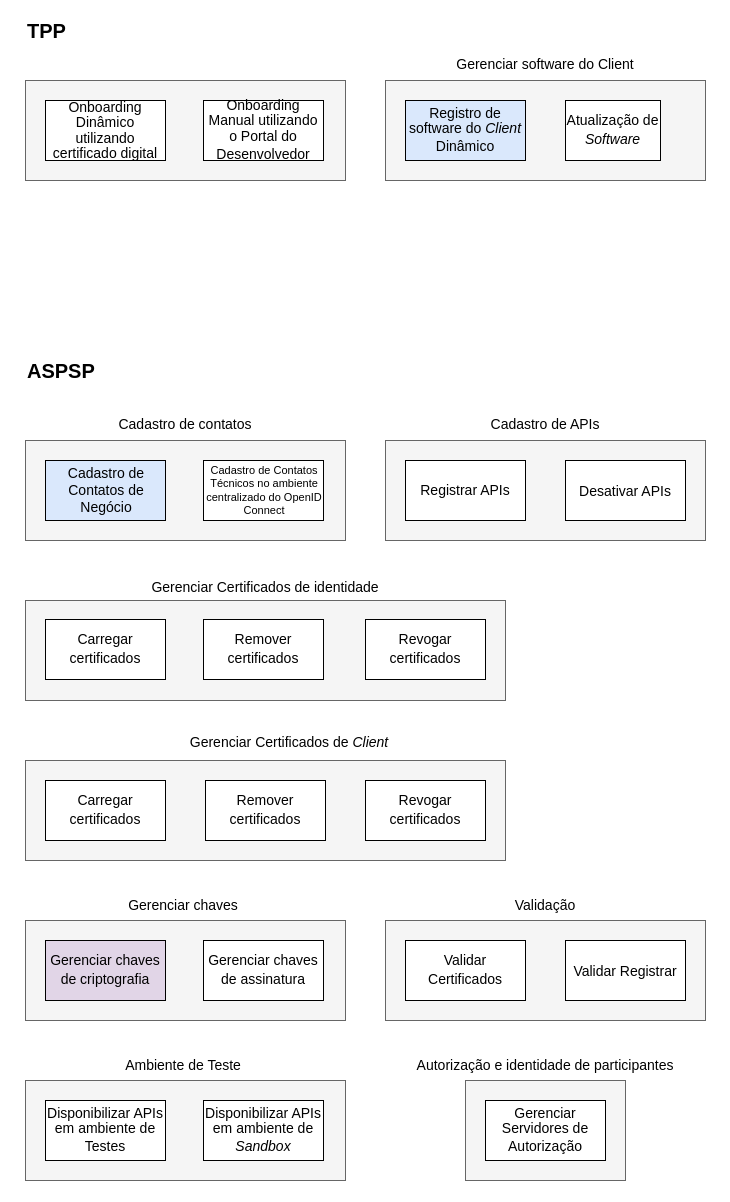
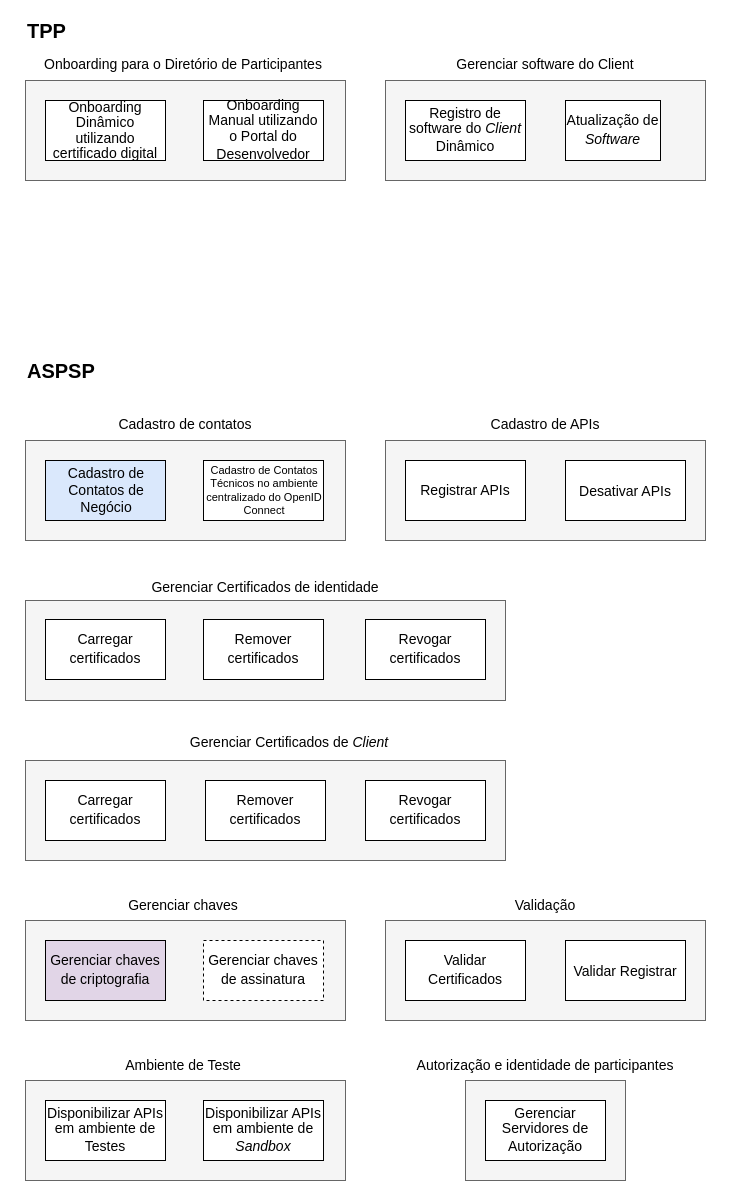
  <mxCell id="0" />
  <mxCell id="1" parent="0" />
  <mxCell id="2" value="" style="rounded=0;whiteSpace=wrap;html=1;fontSize=20;align=center;fillColor=#f5f5f5;strokeColor=#666666;fontColor=#333333;fontStyle=1" parent="1" vertex="1"><mxGeometry x="465" y="1080" width="160" height="100" as="geometry" /></mxCell>
  <mxCell id="3" value="" style="rounded=0;whiteSpace=wrap;html=1;fontSize=20;align=center;fillColor=#f5f5f5;strokeColor=#666666;fontColor=#333333;" parent="1" vertex="1"><mxGeometry x="25" y="1080" width="320" height="100" as="geometry" /></mxCell>
  <mxCell id="4" value="" style="rounded=0;whiteSpace=wrap;html=1;fontSize=20;align=center;fillColor=#f5f5f5;strokeColor=#666666;fontColor=#333333;fontStyle=1" parent="1" vertex="1"><mxGeometry x="385" y="920" width="320" height="100" as="geometry" /></mxCell>
  <mxCell id="5" value="" style="rounded=0;whiteSpace=wrap;html=1;fontSize=20;align=center;fillColor=#f5f5f5;strokeColor=#666666;fontColor=#333333;" parent="1" vertex="1"><mxGeometry x="25" y="920" width="320" height="100" as="geometry" /></mxCell>
  <mxCell id="6" value="" style="rounded=0;whiteSpace=wrap;html=1;fontSize=20;align=center;fillColor=#f5f5f5;strokeColor=#666666;fontColor=#333333;" parent="1" vertex="1"><mxGeometry x="25" y="760" width="480" height="100" as="geometry" /></mxCell>
  <mxCell id="7" value="" style="rounded=0;whiteSpace=wrap;html=1;fontSize=20;align=center;fillColor=#f5f5f5;strokeColor=#666666;fontColor=#333333;" parent="1" vertex="1"><mxGeometry x="25" y="600" width="480" height="100" as="geometry" /></mxCell>
  <mxCell id="8" value="" style="rounded=0;whiteSpace=wrap;html=1;fontSize=20;align=center;fillColor=#f5f5f5;strokeColor=#666666;fontColor=#333333;fontStyle=1" parent="1" vertex="1"><mxGeometry x="385" y="440" width="320" height="100" as="geometry" /></mxCell>
  <mxCell id="9" value="" style="rounded=0;whiteSpace=wrap;html=1;fontSize=20;align=center;fillColor=#f5f5f5;strokeColor=#666666;fontColor=#333333;" parent="1" vertex="1"><mxGeometry x="25" y="440" width="320" height="100" as="geometry" /></mxCell>
  <mxCell id="10" value="" style="rounded=0;whiteSpace=wrap;html=1;fontSize=20;align=center;fillColor=#f5f5f5;strokeColor=#666666;fontColor=#333333;" parent="1" vertex="1"><mxGeometry x="25" y="80" width="320" height="100" as="geometry" /></mxCell>
  <mxCell id="11" value="" style="rounded=0;whiteSpace=wrap;html=1;fontSize=20;align=center;fillColor=#f5f5f5;strokeColor=#666666;fontColor=#333333;" parent="1" vertex="1"><mxGeometry x="385" y="80" width="320" height="100" as="geometry" /></mxCell>
  <mxCell id="12" value="&lt;span style=&quot;font-family: &amp;#34;arial&amp;#34; , sans-serif ; font-size: 14px&quot;&gt;Gerenciar chaves&lt;/span&gt;" style="text;whiteSpace=wrap;html=1;fontSize=11;align=center;" parent="1" vertex="1"><mxGeometry x="73" y="890" width="220" height="30" as="geometry" /></mxCell>
  <mxCell id="13" value="&lt;font face=&quot;arial, sans-serif&quot;&gt;&lt;span style=&quot;font-size: 14px&quot;&gt;Validação&lt;/span&gt;&lt;/font&gt;" style="text;whiteSpace=wrap;html=1;fontSize=11;align=center;" parent="1" vertex="1"><mxGeometry x="435" y="890" width="220" height="30" as="geometry" /></mxCell>
  <mxCell id="14" value="TPP" style="text;html=1;strokeColor=none;fillColor=none;align=left;verticalAlign=middle;whiteSpace=wrap;rounded=0;fontSize=20;fontStyle=1" parent="1" vertex="1"><mxGeometry x="25" y="20" width="80" height="20" as="geometry" /></mxCell>
  <mxCell id="15" value="&lt;span lang=&quot;PT-BR&quot; style=&quot;font-size: 10.5pt ; line-height: 110% ; font-family: &amp;#34;arial&amp;#34; , sans-serif&quot;&gt;Onboarding Dinâmico utilizando certificado digital&lt;/span&gt;" style="rounded=0;whiteSpace=wrap;html=1;" parent="1" vertex="1"><mxGeometry x="45" y="100" width="120" height="60" as="geometry" /></mxCell>
  <mxCell id="16" value="&lt;span lang=&quot;PT-BR&quot; style=&quot;font-size: 10.5pt ; line-height: 15.4px ; font-family: &amp;#34;arial&amp;#34; , sans-serif&quot;&gt;Onboarding Manual utilizando o Portal do Desenvolvedor&lt;/span&gt;&lt;span style=&quot;font-size: medium&quot;&gt;&lt;/span&gt;" style="rounded=0;whiteSpace=wrap;html=1;" parent="1" vertex="1"><mxGeometry x="203" y="100" width="120" height="60" as="geometry" /></mxCell>
- <mxCell id="17" value="&lt;span lang=&quot;PT-BR&quot; style=&quot;font-size: 10.5pt ; line-height: 15.4px ; font-family: &amp;#34;arial&amp;#34; , sans-serif&quot;&gt;Registro de software do&amp;nbsp;&lt;i&gt;Client&lt;/i&gt; Dinâmico&lt;/span&gt;&lt;span style=&quot;font-size: medium&quot;&gt;&lt;/span&gt;" style="rounded=0;whiteSpace=wrap;html=1;fillColor=#dae8fc;" parent="1" vertex="1"><mxGeometry x="405" y="100" width="120" height="60" as="geometry" /></mxCell>
+ <mxCell id="17" value="&lt;span lang=&quot;PT-BR&quot; style=&quot;font-size: 10.5pt ; line-height: 15.4px ; font-family: &amp;#34;arial&amp;#34; , sans-serif&quot;&gt;Registro de software do&amp;nbsp;&lt;i&gt;Client&lt;/i&gt; Dinâmico&lt;/span&gt;&lt;span style=&quot;font-size: medium&quot;&gt;&lt;/span&gt;" style="rounded=0;whiteSpace=wrap;html=1;" parent="1" vertex="1"><mxGeometry x="405" y="100" width="120" height="60" as="geometry" /></mxCell>
  <mxCell id="18" value="&lt;span lang=&quot;PT-BR&quot; style=&quot;font-size: 10.5pt ; line-height: 15.4px ; font-family: &amp;#34;arial&amp;#34; , sans-serif&quot;&gt;Atualização de &lt;i&gt;Software&lt;/i&gt;&lt;/span&gt;&lt;span style=&quot;font-size: medium&quot;&gt;&lt;/span&gt;" style="rounded=0;whiteSpace=wrap;html=1;" parent="1" vertex="1"><mxGeometry x="565" y="100" width="95" height="60" as="geometry" /></mxCell>
  <mxCell id="19" value="ASPSP" style="text;html=1;strokeColor=none;fillColor=none;align=left;verticalAlign=middle;whiteSpace=wrap;rounded=0;fontSize=20;fontStyle=1" parent="1" vertex="1"><mxGeometry x="25" y="360" width="80" height="20" as="geometry" /></mxCell>
  <mxCell id="20" value="&lt;div style=&quot;text-align: center&quot;&gt;&lt;span style=&quot;font-family: &amp;#34;arial&amp;#34; , sans-serif ; font-size: 10.5pt&quot;&gt;Cadastro de Contatos de Negócio&lt;/span&gt;&lt;/div&gt;&lt;span style=&quot;font-size: medium&quot;&gt;&lt;/span&gt;" style="rounded=0;whiteSpace=wrap;html=1;align=left;fillColor=#dae8fc;" parent="1" vertex="1"><mxGeometry x="45" y="460" width="120" height="60" as="geometry" /></mxCell>
  <mxCell id="21" value="&lt;div style=&quot;text-align: center; font-size: 11px;&quot;&gt;&lt;span style=&quot;font-family: arial, sans-serif; font-size: 11px;&quot;&gt;Cadastro de Contatos Técnicos no ambiente centralizado do OpenID Connect&lt;/span&gt;&lt;/div&gt;&lt;span style=&quot;font-size: 11px;&quot;&gt;&lt;/span&gt;" style="rounded=0;whiteSpace=wrap;html=1;align=left;fontSize=11;" parent="1" vertex="1"><mxGeometry x="203" y="460" width="120" height="60" as="geometry" /></mxCell>
  <mxCell id="22" value="&lt;div style=&quot;&quot;&gt;&lt;span style=&quot;font-family: &amp;quot;arial&amp;quot; , sans-serif ; font-size: 10.5pt&quot;&gt;Registrar APIs&lt;/span&gt;&lt;/div&gt;&lt;span style=&quot;font-size: medium&quot;&gt;&lt;/span&gt;" style="rounded=0;whiteSpace=wrap;html=1;fontSize=11;align=center;" parent="1" vertex="1"><mxGeometry x="405" y="460" width="120" height="60" as="geometry" /></mxCell>
  <mxCell id="23" value="&lt;span lang=&quot;PT-BR&quot; style=&quot;font-size: 10.5pt ; line-height: 15.4px ; font-family: &amp;#34;arial&amp;#34; , sans-serif&quot;&gt;Desativar APIs&lt;/span&gt;&lt;span style=&quot;font-size: medium&quot;&gt;&lt;/span&gt;" style="rounded=0;whiteSpace=wrap;html=1;fontSize=11;align=center;" parent="1" vertex="1"><mxGeometry x="565" y="460" width="120" height="60" as="geometry" /></mxCell>
  <mxCell id="24" value="&lt;span lang=&quot;PT-BR&quot; style=&quot;font-size: 10.5pt ; line-height: 15.4px ; font-family: &amp;#34;arial&amp;#34; , sans-serif&quot;&gt;Carregar certificados&lt;/span&gt;&lt;span style=&quot;font-size: medium&quot;&gt;&lt;/span&gt;" style="rounded=0;whiteSpace=wrap;html=1;fontSize=11;align=center;" parent="1" vertex="1"><mxGeometry x="45" y="619" width="120" height="60" as="geometry" /></mxCell>
  <mxCell id="25" value="&lt;span lang=&quot;PT-BR&quot; style=&quot;font-size: 10.5pt ; line-height: 15.4px ; font-family: &amp;#34;arial&amp;#34; , sans-serif&quot;&gt;Remover certificados&lt;/span&gt;&lt;span style=&quot;font-size: medium&quot;&gt;&lt;/span&gt;" style="rounded=0;whiteSpace=wrap;html=1;fontSize=11;align=center;" parent="1" vertex="1"><mxGeometry x="203" y="619" width="120" height="60" as="geometry" /></mxCell>
  <mxCell id="26" value="&lt;span lang=&quot;PT-BR&quot; style=&quot;font-size: 10.5pt ; line-height: 15.4px ; font-family: &amp;#34;arial&amp;#34; , sans-serif&quot;&gt;Revogar certificados&lt;/span&gt;&lt;span style=&quot;font-size: medium&quot;&gt;&lt;/span&gt;" style="rounded=0;whiteSpace=wrap;html=1;fontSize=11;align=center;" parent="1" vertex="1"><mxGeometry x="365" y="619" width="120" height="60" as="geometry" /></mxCell>
  <mxCell id="27" value="&lt;span lang=&quot;PT-BR&quot; style=&quot;font-size: 10.5pt ; line-height: 15.4px ; font-family: &amp;#34;arial&amp;#34; , sans-serif&quot;&gt;Gerenciar Certificados de identidade&lt;/span&gt;&lt;span style=&quot;font-size: medium&quot;&gt;&lt;/span&gt;" style="text;whiteSpace=wrap;html=1;fontSize=11;align=center;" parent="1" vertex="1"><mxGeometry x="145" y="570" width="240" height="30" as="geometry" /></mxCell>
  <mxCell id="28" value="&lt;span lang=&quot;PT-BR&quot; style=&quot;font-size: 10.5pt ; line-height: 110% ; font-family: &amp;#34;arial&amp;#34; , sans-serif&quot;&gt;Gerenciar Certificados de &lt;i&gt;Client&lt;/i&gt;&lt;/span&gt;" style="text;whiteSpace=wrap;html=1;fontSize=11;align=center;" parent="1" vertex="1"><mxGeometry x="179" y="728" width="220" height="30" as="geometry" /></mxCell>
  <mxCell id="29" value="&lt;span lang=&quot;PT-BR&quot; style=&quot;font-size: 10.5pt ; line-height: 15.4px ; font-family: &amp;#34;arial&amp;#34; , sans-serif&quot;&gt;Carregar certificados&lt;/span&gt;&lt;span style=&quot;font-size: medium&quot;&gt;&lt;/span&gt;" style="rounded=0;whiteSpace=wrap;html=1;fontSize=11;align=center;" parent="1" vertex="1"><mxGeometry x="45" y="780" width="120" height="60" as="geometry" /></mxCell>
  <mxCell id="30" value="&lt;span lang=&quot;PT-BR&quot; style=&quot;font-size: 10.5pt ; line-height: 15.4px ; font-family: &amp;#34;arial&amp;#34; , sans-serif&quot;&gt;Remover certificados&lt;/span&gt;&lt;span style=&quot;font-size: medium&quot;&gt;&lt;/span&gt;" style="rounded=0;whiteSpace=wrap;html=1;fontSize=11;align=center;" parent="1" vertex="1"><mxGeometry x="205" y="780" width="120" height="60" as="geometry" /></mxCell>
  <mxCell id="31" value="&lt;span lang=&quot;PT-BR&quot; style=&quot;font-size: 10.5pt ; line-height: 15.4px ; font-family: &amp;#34;arial&amp;#34; , sans-serif&quot;&gt;Revogar certificados&lt;/span&gt;&lt;span style=&quot;font-size: medium&quot;&gt;&lt;/span&gt;" style="rounded=0;whiteSpace=wrap;html=1;fontSize=11;align=center;" parent="1" vertex="1"><mxGeometry x="365" y="780" width="120" height="60" as="geometry" /></mxCell>
- <mxCell id="32" value="&lt;span lang=&quot;PT-BR&quot; style=&quot;font-size: 10.5pt ; line-height: 15.4px ; font-family: &amp;#34;arial&amp;#34; , sans-serif&quot;&gt;Gerenciar chaves de assinatura&lt;/span&gt;&lt;span style=&quot;font-size: medium&quot;&gt;&lt;/span&gt;" style="rounded=0;whiteSpace=wrap;html=1;fontSize=11;align=center;" parent="1" vertex="1"><mxGeometry x="203" y="940" width="120" height="60" as="geometry" /></mxCell>
+ <mxCell id="32" value="&lt;span lang=&quot;PT-BR&quot; style=&quot;font-size: 10.5pt ; line-height: 15.4px ; font-family: &amp;#34;arial&amp;#34; , sans-serif&quot;&gt;Gerenciar chaves de assinatura&lt;/span&gt;&lt;span style=&quot;font-size: medium&quot;&gt;&lt;/span&gt;" style="rounded=0;whiteSpace=wrap;html=1;fontSize=11;align=center;dashed=1;" parent="1" vertex="1"><mxGeometry x="203" y="940" width="120" height="60" as="geometry" /></mxCell>
  <mxCell id="33" value="&lt;span lang=&quot;PT-BR&quot; style=&quot;font-size: 10.5pt ; line-height: 15.4px ; font-family: &amp;#34;arial&amp;#34; , sans-serif&quot;&gt;Gerenciar chaves de criptografia&lt;/span&gt;&lt;span style=&quot;font-size: medium&quot;&gt;&lt;/span&gt;" style="rounded=0;whiteSpace=wrap;html=1;fontSize=11;align=center;fillColor=#e1d5e7;" parent="1" vertex="1"><mxGeometry x="45" y="940" width="120" height="60" as="geometry" /></mxCell>
  <mxCell id="34" value="&lt;span lang=&quot;PT-BR&quot; style=&quot;font-size: 10.5pt ; line-height: 15.4px ; font-family: &amp;#34;arial&amp;#34; , sans-serif&quot;&gt;Validar Certificados&lt;/span&gt;&lt;span style=&quot;font-size: medium&quot;&gt;&lt;/span&gt;" style="rounded=0;whiteSpace=wrap;html=1;fontSize=11;align=center;" parent="1" vertex="1"><mxGeometry x="405" y="940" width="120" height="60" as="geometry" /></mxCell>
  <mxCell id="35" value="&lt;span lang=&quot;PT-BR&quot; style=&quot;font-size: 10.5pt ; line-height: 15.4px ; font-family: &amp;#34;arial&amp;#34; , sans-serif&quot;&gt;Validar&amp;nbsp;&lt;/span&gt;&lt;span style=&quot;font-size: medium&quot;&gt;&lt;/span&gt;&lt;span lang=&quot;PT-BR&quot; style=&quot;font-size: 10.5pt ; line-height: 15.4px ; font-family: &amp;#34;arial&amp;#34; , sans-serif&quot;&gt;Registrar&lt;/span&gt;&lt;span style=&quot;font-size: medium&quot;&gt;&lt;/span&gt;" style="rounded=0;whiteSpace=wrap;html=1;fontSize=11;align=center;" parent="1" vertex="1"><mxGeometry x="565" y="940" width="120" height="60" as="geometry" /></mxCell>
+ <mxCell id="36" value="&lt;span lang=&quot;PT-BR&quot; style=&quot;font-size: 10.5pt ; line-height: 110% ; font-family: &amp;#34;arial&amp;#34; , sans-serif&quot;&gt;Onboarding para o Diretório de Participantes&lt;/span&gt;" style="text;whiteSpace=wrap;html=1;fontSize=11;align=center;" parent="1" vertex="1"><mxGeometry x="20" y="50" width="326" height="30" as="geometry" /></mxCell>
  <mxCell id="37" value="&lt;span lang=&quot;PT-BR&quot; style=&quot;font-size: 10.5pt ; line-height: 110% ; font-family: &amp;#34;arial&amp;#34; , sans-serif&quot;&gt;Gerenciar software do Client&lt;/span&gt;" style="text;whiteSpace=wrap;html=1;fontSize=11;align=center;" parent="1" vertex="1"><mxGeometry x="382" y="50" width="326" height="30" as="geometry" /></mxCell>
  <mxCell id="38" value="&lt;span lang=&quot;PT-BR&quot; style=&quot;font-size: 10.5pt ; line-height: 110% ; font-family: &amp;#34;arial&amp;#34; , sans-serif&quot;&gt;Cadastro de contatos&lt;/span&gt;" style="text;whiteSpace=wrap;html=1;fontSize=11;align=center;" parent="1" vertex="1"><mxGeometry x="65" y="410" width="240" height="30" as="geometry" /></mxCell>
  <mxCell id="39" value="&lt;span lang=&quot;PT-BR&quot; style=&quot;font-size: 10.5pt ; line-height: 110% ; font-family: &amp;#34;arial&amp;#34; , sans-serif&quot;&gt;Cadastro de APIs&lt;/span&gt;" style="text;whiteSpace=wrap;html=1;fontSize=11;align=center;" parent="1" vertex="1"><mxGeometry x="425" y="410" width="240" height="30" as="geometry" /></mxCell>
  <mxCell id="40" value="&lt;div style=&quot;&quot;&gt;&lt;span style=&quot;font-family: &amp;quot;arial&amp;quot; , sans-serif ; font-size: 10.5pt&quot;&gt;Autorização e identidade de participantes&lt;/span&gt;&lt;/div&gt;" style="text;whiteSpace=wrap;html=1;fontSize=11;align=center;" parent="1" vertex="1"><mxGeometry x="387" y="1050" width="316" height="30" as="geometry" /></mxCell>
  <mxCell id="41" value="&lt;span lang=&quot;PT-BR&quot; style=&quot;font-size: 10.5pt ; line-height: 15.4px ; font-family: &amp;#34;arial&amp;#34; , sans-serif&quot;&gt;Disponibilizar APIs em ambiente de Testes&lt;/span&gt;&lt;span style=&quot;font-size: medium&quot;&gt;&lt;/span&gt;" style="rounded=0;whiteSpace=wrap;html=1;fontSize=11;align=center;" parent="1" vertex="1"><mxGeometry x="45" y="1100" width="120" height="60" as="geometry" /></mxCell>
  <mxCell id="42" value="&lt;span lang=&quot;PT-BR&quot; style=&quot;font-size: 10.5pt ; line-height: 15.4px ; font-family: &amp;#34;arial&amp;#34; , sans-serif&quot;&gt;Disponibilizar APIs em ambiente de &lt;i&gt;Sandbox&lt;/i&gt;&lt;/span&gt;&lt;span style=&quot;font-size: medium&quot;&gt;&lt;/span&gt;" style="rounded=0;whiteSpace=wrap;html=1;fontSize=11;align=center;" parent="1" vertex="1"><mxGeometry x="203" y="1100" width="120" height="60" as="geometry" /></mxCell>
  <mxCell id="43" value="&lt;span lang=&quot;PT-BR&quot; style=&quot;font-size: 10.5pt ; line-height: 15.4px ; font-family: &amp;#34;arial&amp;#34; , sans-serif&quot;&gt;Gerenciar Servidores de Autorização&lt;/span&gt;&lt;span style=&quot;font-size: medium&quot;&gt;&lt;/span&gt;" style="rounded=0;whiteSpace=wrap;html=1;fontSize=11;align=center;" parent="1" vertex="1"><mxGeometry x="485" y="1100" width="120" height="60" as="geometry" /></mxCell>
  <mxCell id="44" value="&lt;div&gt;&lt;span style=&quot;font-family: &amp;#34;arial&amp;#34; , sans-serif ; font-size: 10.5pt&quot;&gt;Ambiente de Teste&lt;/span&gt;&lt;/div&gt;" style="text;whiteSpace=wrap;html=1;fontSize=11;align=center;" parent="1" vertex="1"><mxGeometry x="25" y="1050" width="316" height="30" as="geometry" /></mxCell>
  <mxCell id="45" style="edgeStyle=orthogonalEdgeStyle;rounded=0;orthogonalLoop=1;jettySize=auto;html=1;exitX=0.5;exitY=1;exitDx=0;exitDy=0;" edge="1" parent="1" source="11" target="11"><mxGeometry relative="1" as="geometry" /></mxCell>
